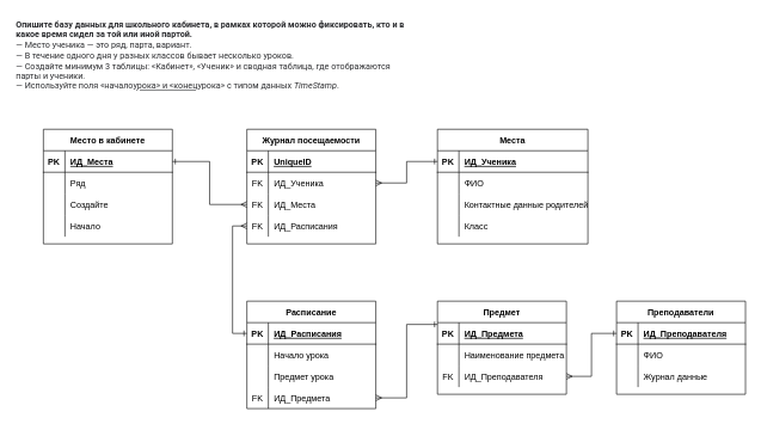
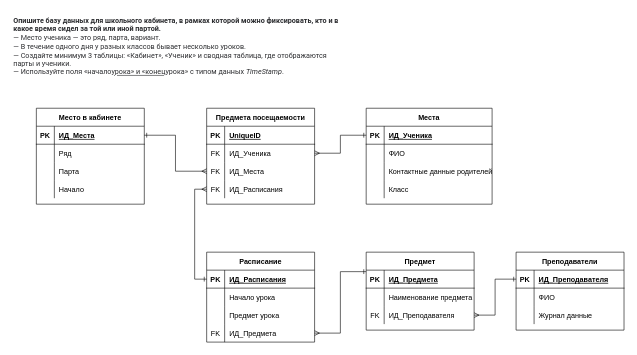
  <mxCell id="0" />
  <mxCell id="1" parent="0" />
  <mxCell id="2" value="&lt;p style=&quot;box-sizing: border-box; margin: 0px; font-weight: 400; color: rgb(44, 45, 48); font-family: Roboto, &amp;quot;San Francisco&amp;quot;, &amp;quot;Helvetica Neue&amp;quot;, Helvetica, Arial; font-style: normal; font-variant-ligatures: normal; font-variant-caps: normal; letter-spacing: normal; orphans: 2; text-align: start; text-indent: 0px; text-transform: none; widows: 2; word-spacing: 0px; -webkit-text-stroke-width: 0px; background-color: rgb(255, 255, 255); text-decoration-thickness: initial; text-decoration-style: initial; text-decoration-color: initial;&quot;&gt;&lt;strong style=&quot;box-sizing: border-box; font-weight: 700;&quot;&gt;&lt;font style=&quot;font-size: 12px;&quot;&gt;Опишите базу данных для школьного кабинета, в рамках которой можно фиксировать, кто и в какое время сидел за той или иной партой.&lt;/font&gt;&lt;/strong&gt;&lt;/p&gt;&lt;p style=&quot;box-sizing: border-box; margin: 0px; font-weight: 400; color: rgb(44, 45, 48); font-family: Roboto, &amp;quot;San Francisco&amp;quot;, &amp;quot;Helvetica Neue&amp;quot;, Helvetica, Arial; font-style: normal; font-variant-ligatures: normal; font-variant-caps: normal; letter-spacing: normal; orphans: 2; text-align: start; text-indent: 0px; text-transform: none; widows: 2; word-spacing: 0px; -webkit-text-stroke-width: 0px; background-color: rgb(255, 255, 255); text-decoration-thickness: initial; text-decoration-style: initial; text-decoration-color: initial;&quot;&gt;&lt;font style=&quot;font-size: 12px;&quot;&gt;— Место ученика — это ряд, парта, вариант.&lt;br style=&quot;box-sizing: border-box;&quot;&gt;— В течение одного дня у разных классов бывает несколько уроков.&lt;br style=&quot;box-sizing: border-box;&quot;&gt;— Создайте минимум 3 таблицы: «Кабинет», «Ученик» и сводная таблица, где отображаются парты и ученики.&lt;br style=&quot;box-sizing: border-box;&quot;&gt;— Используйте поля «начало&lt;u style=&quot;box-sizing: border-box;&quot;&gt;урока» и «конец&lt;/u&gt;урока» с типом данных&amp;nbsp;&lt;em style=&quot;box-sizing: border-box;&quot;&gt;TimeStamp&lt;/em&gt;.&lt;/font&gt;&lt;/p&gt;" style="text;whiteSpace=wrap;html=1;" vertex="1" parent="1"><mxGeometry width="560" height="110" as="geometry" x="20" y="20" /></mxCell>
  <mxCell id="3" value="Место в кабинете" style="shape=table;startSize=30;container=1;collapsible=1;childLayout=tableLayout;fixedRows=1;rowLines=0;fontStyle=1;align=center;resizeLast=1;fontSize=12;" vertex="1" parent="1"><mxGeometry x="60" y="180" width="180" height="160" as="geometry" /></mxCell>
  <mxCell id="4" value="" style="shape=tableRow;horizontal=0;startSize=0;swimlaneHead=0;swimlaneBody=0;fillColor=none;collapsible=0;dropTarget=0;points=[[0,0.5],[1,0.5]];portConstraint=eastwest;top=0;left=0;right=0;bottom=1;fontSize=12;" vertex="1" parent="3"><mxGeometry y="30" width="180" height="30" as="geometry" /></mxCell>
  <mxCell id="5" value="PK" style="shape=partialRectangle;connectable=0;fillColor=none;top=0;left=0;bottom=0;right=0;fontStyle=1;overflow=hidden;fontSize=12;" vertex="1" parent="4"><mxGeometry width="30" height="30" as="geometry"><mxRectangle width="30" height="30" as="alternateBounds" /></mxGeometry></mxCell>
  <mxCell id="6" value="ИД_Места" style="shape=partialRectangle;connectable=0;fillColor=none;top=0;left=0;bottom=0;right=0;align=left;spacingLeft=6;fontStyle=5;overflow=hidden;fontSize=12;" vertex="1" parent="4"><mxGeometry x="30" width="150" height="30" as="geometry"><mxRectangle width="150" height="30" as="alternateBounds" /></mxGeometry></mxCell>
  <mxCell id="7" value="" style="shape=tableRow;horizontal=0;startSize=0;swimlaneHead=0;swimlaneBody=0;fillColor=none;collapsible=0;dropTarget=0;points=[[0,0.5],[1,0.5]];portConstraint=eastwest;top=0;left=0;right=0;bottom=0;fontSize=12;" vertex="1" parent="3"><mxGeometry y="60" width="180" height="30" as="geometry" /></mxCell>
  <mxCell id="8" value="" style="shape=partialRectangle;connectable=0;fillColor=none;top=0;left=0;bottom=0;right=0;editable=1;overflow=hidden;fontSize=12;" vertex="1" parent="7"><mxGeometry width="30" height="30" as="geometry"><mxRectangle width="30" height="30" as="alternateBounds" /></mxGeometry></mxCell>
  <mxCell id="9" value="Ряд" style="shape=partialRectangle;connectable=0;fillColor=none;top=0;left=0;bottom=0;right=0;align=left;spacingLeft=6;overflow=hidden;fontSize=12;" vertex="1" parent="7"><mxGeometry x="30" width="150" height="30" as="geometry"><mxRectangle width="150" height="30" as="alternateBounds" /></mxGeometry></mxCell>
  <mxCell id="10" value="" style="shape=tableRow;horizontal=0;startSize=0;swimlaneHead=0;swimlaneBody=0;fillColor=none;collapsible=0;dropTarget=0;points=[[0,0.5],[1,0.5]];portConstraint=eastwest;top=0;left=0;right=0;bottom=0;fontSize=12;" vertex="1" parent="3"><mxGeometry y="90" width="180" height="30" as="geometry" /></mxCell>
  <mxCell id="11" value="" style="shape=partialRectangle;connectable=0;fillColor=none;top=0;left=0;bottom=0;right=0;editable=1;overflow=hidden;fontSize=12;" vertex="1" parent="10"><mxGeometry width="30" height="30" as="geometry"><mxRectangle width="30" height="30" as="alternateBounds" /></mxGeometry></mxCell>
- <mxCell id="12" value="Создайте" style="shape=partialRectangle;connectable=0;fillColor=none;top=0;left=0;bottom=0;right=0;align=left;spacingLeft=6;overflow=hidden;fontSize=12;" vertex="1" parent="10"><mxGeometry x="30" width="150" height="30" as="geometry"><mxRectangle width="150" height="30" as="alternateBounds" /></mxGeometry></mxCell>
+ <mxCell id="12" value="Парта" style="shape=partialRectangle;connectable=0;fillColor=none;top=0;left=0;bottom=0;right=0;align=left;spacingLeft=6;overflow=hidden;fontSize=12;" vertex="1" parent="10"><mxGeometry x="30" width="150" height="30" as="geometry"><mxRectangle width="150" height="30" as="alternateBounds" /></mxGeometry></mxCell>
  <mxCell id="13" value="" style="shape=tableRow;horizontal=0;startSize=0;swimlaneHead=0;swimlaneBody=0;fillColor=none;collapsible=0;dropTarget=0;points=[[0,0.5],[1,0.5]];portConstraint=eastwest;top=0;left=0;right=0;bottom=0;fontSize=12;" vertex="1" parent="3"><mxGeometry y="120" width="180" height="30" as="geometry" /></mxCell>
  <mxCell id="14" value="" style="shape=partialRectangle;connectable=0;fillColor=none;top=0;left=0;bottom=0;right=0;editable=1;overflow=hidden;fontSize=12;" vertex="1" parent="13"><mxGeometry width="30" height="30" as="geometry"><mxRectangle width="30" height="30" as="alternateBounds" /></mxGeometry></mxCell>
  <mxCell id="15" value="Начало" style="shape=partialRectangle;connectable=0;fillColor=none;top=0;left=0;bottom=0;right=0;align=left;spacingLeft=6;overflow=hidden;fontSize=12;" vertex="1" parent="13"><mxGeometry x="30" width="150" height="30" as="geometry"><mxRectangle width="150" height="30" as="alternateBounds" /></mxGeometry></mxCell>
  <mxCell id="16" value="Места" style="shape=table;startSize=30;container=1;collapsible=1;childLayout=tableLayout;fixedRows=1;rowLines=0;fontStyle=1;align=center;resizeLast=1;fontSize=12;" vertex="1" parent="1"><mxGeometry x="610" y="180" width="210" height="160" as="geometry" /></mxCell>
  <mxCell id="17" value="" style="shape=tableRow;horizontal=0;startSize=0;swimlaneHead=0;swimlaneBody=0;fillColor=none;collapsible=0;dropTarget=0;points=[[0,0.5],[1,0.5]];portConstraint=eastwest;top=0;left=0;right=0;bottom=1;fontSize=12;" vertex="1" parent="16"><mxGeometry y="30" width="210" height="30" as="geometry" /></mxCell>
  <mxCell id="18" value="PK" style="shape=partialRectangle;connectable=0;fillColor=none;top=0;left=0;bottom=0;right=0;fontStyle=1;overflow=hidden;fontSize=12;" vertex="1" parent="17"><mxGeometry width="30" height="30" as="geometry"><mxRectangle width="30" height="30" as="alternateBounds" /></mxGeometry></mxCell>
  <mxCell id="19" value="ИД_Ученика" style="shape=partialRectangle;connectable=0;fillColor=none;top=0;left=0;bottom=0;right=0;align=left;spacingLeft=6;fontStyle=5;overflow=hidden;fontSize=12;" vertex="1" parent="17"><mxGeometry x="30" width="180" height="30" as="geometry"><mxRectangle width="180" height="30" as="alternateBounds" /></mxGeometry></mxCell>
  <mxCell id="20" value="" style="shape=tableRow;horizontal=0;startSize=0;swimlaneHead=0;swimlaneBody=0;fillColor=none;collapsible=0;dropTarget=0;points=[[0,0.5],[1,0.5]];portConstraint=eastwest;top=0;left=0;right=0;bottom=0;fontSize=12;" vertex="1" parent="16"><mxGeometry y="60" width="210" height="30" as="geometry" /></mxCell>
  <mxCell id="21" value="" style="shape=partialRectangle;connectable=0;fillColor=none;top=0;left=0;bottom=0;right=0;editable=1;overflow=hidden;fontSize=12;" vertex="1" parent="20"><mxGeometry width="30" height="30" as="geometry"><mxRectangle width="30" height="30" as="alternateBounds" /></mxGeometry></mxCell>
  <mxCell id="22" value="ФИО" style="shape=partialRectangle;connectable=0;fillColor=none;top=0;left=0;bottom=0;right=0;align=left;spacingLeft=6;overflow=hidden;fontSize=12;" vertex="1" parent="20"><mxGeometry x="30" width="180" height="30" as="geometry"><mxRectangle width="180" height="30" as="alternateBounds" /></mxGeometry></mxCell>
  <mxCell id="23" value="" style="shape=tableRow;horizontal=0;startSize=0;swimlaneHead=0;swimlaneBody=0;fillColor=none;collapsible=0;dropTarget=0;points=[[0,0.5],[1,0.5]];portConstraint=eastwest;top=0;left=0;right=0;bottom=0;fontSize=12;" vertex="1" parent="16"><mxGeometry y="90" width="210" height="30" as="geometry" /></mxCell>
  <mxCell id="24" value="" style="shape=partialRectangle;connectable=0;fillColor=none;top=0;left=0;bottom=0;right=0;editable=1;overflow=hidden;fontSize=12;" vertex="1" parent="23"><mxGeometry width="30" height="30" as="geometry"><mxRectangle width="30" height="30" as="alternateBounds" /></mxGeometry></mxCell>
  <mxCell id="25" value="Контактные данные родителей" style="shape=partialRectangle;connectable=0;fillColor=none;top=0;left=0;bottom=0;right=0;align=left;spacingLeft=6;overflow=hidden;fontSize=12;" vertex="1" parent="23"><mxGeometry x="30" width="180" height="30" as="geometry"><mxRectangle width="180" height="30" as="alternateBounds" /></mxGeometry></mxCell>
  <mxCell id="26" value="" style="shape=tableRow;horizontal=0;startSize=0;swimlaneHead=0;swimlaneBody=0;fillColor=none;collapsible=0;dropTarget=0;points=[[0,0.5],[1,0.5]];portConstraint=eastwest;top=0;left=0;right=0;bottom=0;fontSize=12;" vertex="1" parent="16"><mxGeometry y="120" width="210" height="30" as="geometry" /></mxCell>
  <mxCell id="27" value="" style="shape=partialRectangle;connectable=0;fillColor=none;top=0;left=0;bottom=0;right=0;editable=1;overflow=hidden;fontSize=12;" vertex="1" parent="26"><mxGeometry width="30" height="30" as="geometry"><mxRectangle width="30" height="30" as="alternateBounds" /></mxGeometry></mxCell>
  <mxCell id="28" value="Класс" style="shape=partialRectangle;connectable=0;fillColor=none;top=0;left=0;bottom=0;right=0;align=left;spacingLeft=6;overflow=hidden;fontSize=12;" vertex="1" parent="26"><mxGeometry x="30" width="180" height="30" as="geometry"><mxRectangle width="180" height="30" as="alternateBounds" /></mxGeometry></mxCell>
- <mxCell id="29" value="Журнал посещаемости" style="shape=table;startSize=30;container=1;collapsible=1;childLayout=tableLayout;fixedRows=1;rowLines=0;fontStyle=1;align=center;resizeLast=1;fontSize=12;" vertex="1" parent="1"><mxGeometry x="344" y="180" width="180" height="160" as="geometry" /></mxCell>
+ <mxCell id="29" value="Предмета посещаемости" style="shape=table;startSize=30;container=1;collapsible=1;childLayout=tableLayout;fixedRows=1;rowLines=0;fontStyle=1;align=center;resizeLast=1;fontSize=12;" vertex="1" parent="1"><mxGeometry x="344" y="180" width="180" height="160" as="geometry" /></mxCell>
  <mxCell id="30" value="" style="shape=tableRow;horizontal=0;startSize=0;swimlaneHead=0;swimlaneBody=0;fillColor=none;collapsible=0;dropTarget=0;points=[[0,0.5],[1,0.5]];portConstraint=eastwest;top=0;left=0;right=0;bottom=1;fontSize=12;" vertex="1" parent="29"><mxGeometry y="30" width="180" height="30" as="geometry" /></mxCell>
  <mxCell id="31" value="PK" style="shape=partialRectangle;connectable=0;fillColor=none;top=0;left=0;bottom=0;right=0;fontStyle=1;overflow=hidden;fontSize=12;" vertex="1" parent="30"><mxGeometry width="30" height="30" as="geometry"><mxRectangle width="30" height="30" as="alternateBounds" /></mxGeometry></mxCell>
  <mxCell id="32" value="UniqueID" style="shape=partialRectangle;connectable=0;fillColor=none;top=0;left=0;bottom=0;right=0;align=left;spacingLeft=6;fontStyle=5;overflow=hidden;fontSize=12;" vertex="1" parent="30"><mxGeometry x="30" width="150" height="30" as="geometry"><mxRectangle width="150" height="30" as="alternateBounds" /></mxGeometry></mxCell>
  <mxCell id="33" value="" style="shape=tableRow;horizontal=0;startSize=0;swimlaneHead=0;swimlaneBody=0;fillColor=none;collapsible=0;dropTarget=0;points=[[0,0.5],[1,0.5]];portConstraint=eastwest;top=0;left=0;right=0;bottom=0;fontSize=12;" vertex="1" parent="29"><mxGeometry y="60" width="180" height="30" as="geometry" /></mxCell>
  <mxCell id="34" value="FK" style="shape=partialRectangle;connectable=0;fillColor=none;top=0;left=0;bottom=0;right=0;editable=1;overflow=hidden;fontSize=12;" vertex="1" parent="33"><mxGeometry width="30" height="30" as="geometry"><mxRectangle width="30" height="30" as="alternateBounds" /></mxGeometry></mxCell>
  <mxCell id="35" value="ИД_Ученика" style="shape=partialRectangle;connectable=0;fillColor=none;top=0;left=0;bottom=0;right=0;align=left;spacingLeft=6;overflow=hidden;fontSize=12;" vertex="1" parent="33"><mxGeometry x="30" width="150" height="30" as="geometry"><mxRectangle width="150" height="30" as="alternateBounds" /></mxGeometry></mxCell>
  <mxCell id="36" value="" style="shape=tableRow;horizontal=0;startSize=0;swimlaneHead=0;swimlaneBody=0;fillColor=none;collapsible=0;dropTarget=0;points=[[0,0.5],[1,0.5]];portConstraint=eastwest;top=0;left=0;right=0;bottom=0;fontSize=12;" vertex="1" parent="29"><mxGeometry y="90" width="180" height="30" as="geometry" /></mxCell>
  <mxCell id="37" value="FK" style="shape=partialRectangle;connectable=0;fillColor=none;top=0;left=0;bottom=0;right=0;editable=1;overflow=hidden;fontSize=12;" vertex="1" parent="36"><mxGeometry width="30" height="30" as="geometry"><mxRectangle width="30" height="30" as="alternateBounds" /></mxGeometry></mxCell>
  <mxCell id="38" value="ИД_Места" style="shape=partialRectangle;connectable=0;fillColor=none;top=0;left=0;bottom=0;right=0;align=left;spacingLeft=6;overflow=hidden;fontSize=12;" vertex="1" parent="36"><mxGeometry x="30" width="150" height="30" as="geometry"><mxRectangle width="150" height="30" as="alternateBounds" /></mxGeometry></mxCell>
  <mxCell id="39" value="" style="shape=tableRow;horizontal=0;startSize=0;swimlaneHead=0;swimlaneBody=0;fillColor=none;collapsible=0;dropTarget=0;points=[[0,0.5],[1,0.5]];portConstraint=eastwest;top=0;left=0;right=0;bottom=0;fontSize=12;" vertex="1" parent="29"><mxGeometry y="120" width="180" height="30" as="geometry" /></mxCell>
  <mxCell id="40" value="FK" style="shape=partialRectangle;connectable=0;fillColor=none;top=0;left=0;bottom=0;right=0;editable=1;overflow=hidden;fontSize=12;" vertex="1" parent="39"><mxGeometry width="30" height="30" as="geometry"><mxRectangle width="30" height="30" as="alternateBounds" /></mxGeometry></mxCell>
  <mxCell id="41" value="ИД_Расписания" style="shape=partialRectangle;connectable=0;fillColor=none;top=0;left=0;bottom=0;right=0;align=left;spacingLeft=6;overflow=hidden;fontSize=12;" vertex="1" parent="39"><mxGeometry x="30" width="150" height="30" as="geometry"><mxRectangle width="150" height="30" as="alternateBounds" /></mxGeometry></mxCell>
  <mxCell id="42" style="edgeStyle=orthogonalEdgeStyle;rounded=0;orthogonalLoop=1;jettySize=auto;html=1;exitX=0;exitY=0.25;exitDx=0;exitDy=0;entryX=1;entryY=0.5;entryDx=0;entryDy=0;fontSize=12;startArrow=ERone;startFill=0;endArrow=ERmany;endFill=0;" edge="1" parent="1" source="43" target="65"><mxGeometry relative="1" as="geometry" /></mxCell>
  <mxCell id="43" value="Предмет" style="shape=table;startSize=30;container=1;collapsible=1;childLayout=tableLayout;fixedRows=1;rowLines=0;fontStyle=1;align=center;resizeLast=1;fontSize=12;" vertex="1" parent="1"><mxGeometry x="610" y="420" width="180" height="130" as="geometry" /></mxCell>
  <mxCell id="44" value="" style="shape=tableRow;horizontal=0;startSize=0;swimlaneHead=0;swimlaneBody=0;fillColor=none;collapsible=0;dropTarget=0;points=[[0,0.5],[1,0.5]];portConstraint=eastwest;top=0;left=0;right=0;bottom=1;fontSize=12;" vertex="1" parent="43"><mxGeometry y="30" width="180" height="30" as="geometry" /></mxCell>
  <mxCell id="45" value="PK" style="shape=partialRectangle;connectable=0;fillColor=none;top=0;left=0;bottom=0;right=0;fontStyle=1;overflow=hidden;fontSize=12;" vertex="1" parent="44"><mxGeometry width="30" height="30" as="geometry"><mxRectangle width="30" height="30" as="alternateBounds" /></mxGeometry></mxCell>
  <mxCell id="46" value="ИД_Предмета" style="shape=partialRectangle;connectable=0;fillColor=none;top=0;left=0;bottom=0;right=0;align=left;spacingLeft=6;fontStyle=5;overflow=hidden;fontSize=12;" vertex="1" parent="44"><mxGeometry x="30" width="150" height="30" as="geometry"><mxRectangle width="150" height="30" as="alternateBounds" /></mxGeometry></mxCell>
  <mxCell id="47" value="" style="shape=tableRow;horizontal=0;startSize=0;swimlaneHead=0;swimlaneBody=0;fillColor=none;collapsible=0;dropTarget=0;points=[[0,0.5],[1,0.5]];portConstraint=eastwest;top=0;left=0;right=0;bottom=0;fontSize=12;" vertex="1" parent="43"><mxGeometry y="60" width="180" height="30" as="geometry" /></mxCell>
  <mxCell id="48" value="" style="shape=partialRectangle;connectable=0;fillColor=none;top=0;left=0;bottom=0;right=0;editable=1;overflow=hidden;fontSize=12;" vertex="1" parent="47"><mxGeometry width="30" height="30" as="geometry"><mxRectangle width="30" height="30" as="alternateBounds" /></mxGeometry></mxCell>
  <mxCell id="49" value="Наименование предмета" style="shape=partialRectangle;connectable=0;fillColor=none;top=0;left=0;bottom=0;right=0;align=left;spacingLeft=6;overflow=hidden;fontSize=12;" vertex="1" parent="47"><mxGeometry x="30" width="150" height="30" as="geometry"><mxRectangle width="150" height="30" as="alternateBounds" /></mxGeometry></mxCell>
  <mxCell id="50" value="" style="shape=tableRow;horizontal=0;startSize=0;swimlaneHead=0;swimlaneBody=0;fillColor=none;collapsible=0;dropTarget=0;points=[[0,0.5],[1,0.5]];portConstraint=eastwest;top=0;left=0;right=0;bottom=0;fontSize=12;" vertex="1" parent="43"><mxGeometry y="90" width="180" height="30" as="geometry" /></mxCell>
  <mxCell id="51" value="FK" style="shape=partialRectangle;connectable=0;fillColor=none;top=0;left=0;bottom=0;right=0;fontStyle=0;overflow=hidden;fontSize=12;" vertex="1" parent="50"><mxGeometry width="30" height="30" as="geometry"><mxRectangle width="30" height="30" as="alternateBounds" /></mxGeometry></mxCell>
  <mxCell id="52" value="ИД_Преподавателя" style="shape=partialRectangle;connectable=0;fillColor=none;top=0;left=0;bottom=0;right=0;align=left;spacingLeft=6;fontStyle=0;overflow=hidden;fontSize=12;" vertex="1" parent="50"><mxGeometry x="30" width="150" height="30" as="geometry"><mxRectangle width="150" height="30" as="alternateBounds" /></mxGeometry></mxCell>
  <mxCell id="53" style="edgeStyle=orthogonalEdgeStyle;rounded=0;orthogonalLoop=1;jettySize=auto;html=1;exitX=0;exitY=0.5;exitDx=0;exitDy=0;entryX=1;entryY=0.5;entryDx=0;entryDy=0;fontSize=12;startArrow=ERone;startFill=0;endArrow=ERmany;endFill=0;" edge="1" parent="1" source="17" target="33"><mxGeometry relative="1" as="geometry" /></mxCell>
  <mxCell id="54" style="edgeStyle=orthogonalEdgeStyle;rounded=0;orthogonalLoop=1;jettySize=auto;html=1;exitX=1;exitY=0.5;exitDx=0;exitDy=0;entryX=0;entryY=0.5;entryDx=0;entryDy=0;fontSize=12;startArrow=ERone;startFill=0;endArrow=ERmany;endFill=0;" edge="1" parent="1" source="4" target="36"><mxGeometry relative="1" as="geometry" /></mxCell>
  <mxCell id="55" value="Расписание" style="shape=table;startSize=30;container=1;collapsible=1;childLayout=tableLayout;fixedRows=1;rowLines=0;fontStyle=1;align=center;resizeLast=1;fontSize=12;" vertex="1" parent="1"><mxGeometry x="344" y="420" width="180" height="150" as="geometry" /></mxCell>
  <mxCell id="56" value="" style="shape=tableRow;horizontal=0;startSize=0;swimlaneHead=0;swimlaneBody=0;fillColor=none;collapsible=0;dropTarget=0;points=[[0,0.5],[1,0.5]];portConstraint=eastwest;top=0;left=0;right=0;bottom=1;fontSize=12;" vertex="1" parent="55"><mxGeometry y="30" width="180" height="30" as="geometry" /></mxCell>
  <mxCell id="57" value="PK" style="shape=partialRectangle;connectable=0;fillColor=none;top=0;left=0;bottom=0;right=0;fontStyle=1;overflow=hidden;fontSize=12;" vertex="1" parent="56"><mxGeometry width="30" height="30" as="geometry"><mxRectangle width="30" height="30" as="alternateBounds" /></mxGeometry></mxCell>
  <mxCell id="58" value="ИД_Расписания" style="shape=partialRectangle;connectable=0;fillColor=none;top=0;left=0;bottom=0;right=0;align=left;spacingLeft=6;fontStyle=5;overflow=hidden;fontSize=12;" vertex="1" parent="56"><mxGeometry x="30" width="150" height="30" as="geometry"><mxRectangle width="150" height="30" as="alternateBounds" /></mxGeometry></mxCell>
  <mxCell id="59" value="" style="shape=tableRow;horizontal=0;startSize=0;swimlaneHead=0;swimlaneBody=0;fillColor=none;collapsible=0;dropTarget=0;points=[[0,0.5],[1,0.5]];portConstraint=eastwest;top=0;left=0;right=0;bottom=0;fontSize=12;" vertex="1" parent="55"><mxGeometry y="60" width="180" height="30" as="geometry" /></mxCell>
  <mxCell id="60" value="" style="shape=partialRectangle;connectable=0;fillColor=none;top=0;left=0;bottom=0;right=0;editable=1;overflow=hidden;fontSize=12;" vertex="1" parent="59"><mxGeometry width="30" height="30" as="geometry"><mxRectangle width="30" height="30" as="alternateBounds" /></mxGeometry></mxCell>
  <mxCell id="61" value="Начало урока" style="shape=partialRectangle;connectable=0;fillColor=none;top=0;left=0;bottom=0;right=0;align=left;spacingLeft=6;overflow=hidden;fontSize=12;" vertex="1" parent="59"><mxGeometry x="30" width="150" height="30" as="geometry"><mxRectangle width="150" height="30" as="alternateBounds" /></mxGeometry></mxCell>
  <mxCell id="62" value="" style="shape=tableRow;horizontal=0;startSize=0;swimlaneHead=0;swimlaneBody=0;fillColor=none;collapsible=0;dropTarget=0;points=[[0,0.5],[1,0.5]];portConstraint=eastwest;top=0;left=0;right=0;bottom=0;fontSize=12;" vertex="1" parent="55"><mxGeometry y="90" width="180" height="30" as="geometry" /></mxCell>
  <mxCell id="63" value="" style="shape=partialRectangle;connectable=0;fillColor=none;top=0;left=0;bottom=0;right=0;editable=1;overflow=hidden;fontSize=12;" vertex="1" parent="62"><mxGeometry width="30" height="30" as="geometry"><mxRectangle width="30" height="30" as="alternateBounds" /></mxGeometry></mxCell>
  <mxCell id="64" value="Предмет урока" style="shape=partialRectangle;connectable=0;fillColor=none;top=0;left=0;bottom=0;right=0;align=left;spacingLeft=6;overflow=hidden;fontSize=12;" vertex="1" parent="62"><mxGeometry x="30" width="150" height="30" as="geometry"><mxRectangle width="150" height="30" as="alternateBounds" /></mxGeometry></mxCell>
  <mxCell id="65" value="" style="shape=tableRow;horizontal=0;startSize=0;swimlaneHead=0;swimlaneBody=0;fillColor=none;collapsible=0;dropTarget=0;points=[[0,0.5],[1,0.5]];portConstraint=eastwest;top=0;left=0;right=0;bottom=0;fontSize=12;" vertex="1" parent="55"><mxGeometry y="120" width="180" height="30" as="geometry" /></mxCell>
  <mxCell id="66" value="FK" style="shape=partialRectangle;connectable=0;fillColor=none;top=0;left=0;bottom=0;right=0;fontStyle=0;overflow=hidden;fontSize=12;" vertex="1" parent="65"><mxGeometry width="30" height="30" as="geometry"><mxRectangle width="30" height="30" as="alternateBounds" /></mxGeometry></mxCell>
  <mxCell id="67" value="ИД_Предмета" style="shape=partialRectangle;connectable=0;fillColor=none;top=0;left=0;bottom=0;right=0;align=left;spacingLeft=6;fontStyle=0;overflow=hidden;fontSize=12;" vertex="1" parent="65"><mxGeometry x="30" width="150" height="30" as="geometry"><mxRectangle width="150" height="30" as="alternateBounds" /></mxGeometry></mxCell>
  <mxCell id="68" style="edgeStyle=orthogonalEdgeStyle;rounded=0;orthogonalLoop=1;jettySize=auto;html=1;exitX=0;exitY=0.5;exitDx=0;exitDy=0;entryX=0;entryY=0.5;entryDx=0;entryDy=0;fontSize=12;startArrow=ERone;startFill=0;endArrow=ERmany;endFill=0;" edge="1" parent="1" source="56" target="39"><mxGeometry relative="1" as="geometry" /></mxCell>
  <mxCell id="69" value="Преподаватели" style="shape=table;startSize=30;container=1;collapsible=1;childLayout=tableLayout;fixedRows=1;rowLines=0;fontStyle=1;align=center;resizeLast=1;fontSize=12;" vertex="1" parent="1"><mxGeometry x="860" y="420" width="180" height="130" as="geometry" /></mxCell>
  <mxCell id="70" value="" style="shape=tableRow;horizontal=0;startSize=0;swimlaneHead=0;swimlaneBody=0;fillColor=none;collapsible=0;dropTarget=0;points=[[0,0.5],[1,0.5]];portConstraint=eastwest;top=0;left=0;right=0;bottom=1;fontSize=12;" vertex="1" parent="69"><mxGeometry y="30" width="180" height="30" as="geometry" /></mxCell>
  <mxCell id="71" value="PK" style="shape=partialRectangle;connectable=0;fillColor=none;top=0;left=0;bottom=0;right=0;fontStyle=1;overflow=hidden;fontSize=12;" vertex="1" parent="70"><mxGeometry width="30" height="30" as="geometry"><mxRectangle width="30" height="30" as="alternateBounds" /></mxGeometry></mxCell>
  <mxCell id="72" value="ИД_Преподавателя" style="shape=partialRectangle;connectable=0;fillColor=none;top=0;left=0;bottom=0;right=0;align=left;spacingLeft=6;fontStyle=5;overflow=hidden;fontSize=12;" vertex="1" parent="70"><mxGeometry x="30" width="150" height="30" as="geometry"><mxRectangle width="150" height="30" as="alternateBounds" /></mxGeometry></mxCell>
  <mxCell id="73" value="" style="shape=tableRow;horizontal=0;startSize=0;swimlaneHead=0;swimlaneBody=0;fillColor=none;collapsible=0;dropTarget=0;points=[[0,0.5],[1,0.5]];portConstraint=eastwest;top=0;left=0;right=0;bottom=0;fontSize=12;" vertex="1" parent="69"><mxGeometry y="60" width="180" height="30" as="geometry" /></mxCell>
  <mxCell id="74" value="" style="shape=partialRectangle;connectable=0;fillColor=none;top=0;left=0;bottom=0;right=0;editable=1;overflow=hidden;fontSize=12;" vertex="1" parent="73"><mxGeometry width="30" height="30" as="geometry"><mxRectangle width="30" height="30" as="alternateBounds" /></mxGeometry></mxCell>
  <mxCell id="75" value="ФИО" style="shape=partialRectangle;connectable=0;fillColor=none;top=0;left=0;bottom=0;right=0;align=left;spacingLeft=6;overflow=hidden;fontSize=12;" vertex="1" parent="73"><mxGeometry x="30" width="150" height="30" as="geometry"><mxRectangle width="150" height="30" as="alternateBounds" /></mxGeometry></mxCell>
  <mxCell id="76" value="" style="shape=tableRow;horizontal=0;startSize=0;swimlaneHead=0;swimlaneBody=0;fillColor=none;collapsible=0;dropTarget=0;points=[[0,0.5],[1,0.5]];portConstraint=eastwest;top=0;left=0;right=0;bottom=0;fontSize=12;" vertex="1" parent="69"><mxGeometry y="90" width="180" height="30" as="geometry" /></mxCell>
  <mxCell id="77" value="" style="shape=partialRectangle;connectable=0;fillColor=none;top=0;left=0;bottom=0;right=0;editable=1;overflow=hidden;fontSize=12;" vertex="1" parent="76"><mxGeometry width="30" height="30" as="geometry"><mxRectangle width="30" height="30" as="alternateBounds" /></mxGeometry></mxCell>
  <mxCell id="78" value="Журнал данные" style="shape=partialRectangle;connectable=0;fillColor=none;top=0;left=0;bottom=0;right=0;align=left;spacingLeft=6;overflow=hidden;fontSize=12;" vertex="1" parent="76"><mxGeometry x="30" width="150" height="30" as="geometry"><mxRectangle width="150" height="30" as="alternateBounds" /></mxGeometry></mxCell>
  <mxCell id="79" style="edgeStyle=orthogonalEdgeStyle;rounded=0;orthogonalLoop=1;jettySize=auto;html=1;exitX=0;exitY=0.5;exitDx=0;exitDy=0;entryX=1;entryY=0.5;entryDx=0;entryDy=0;fontSize=12;startArrow=ERone;startFill=0;endArrow=ERmany;endFill=0;" edge="1" parent="1" source="70" target="50"><mxGeometry relative="1" as="geometry" /></mxCell>
